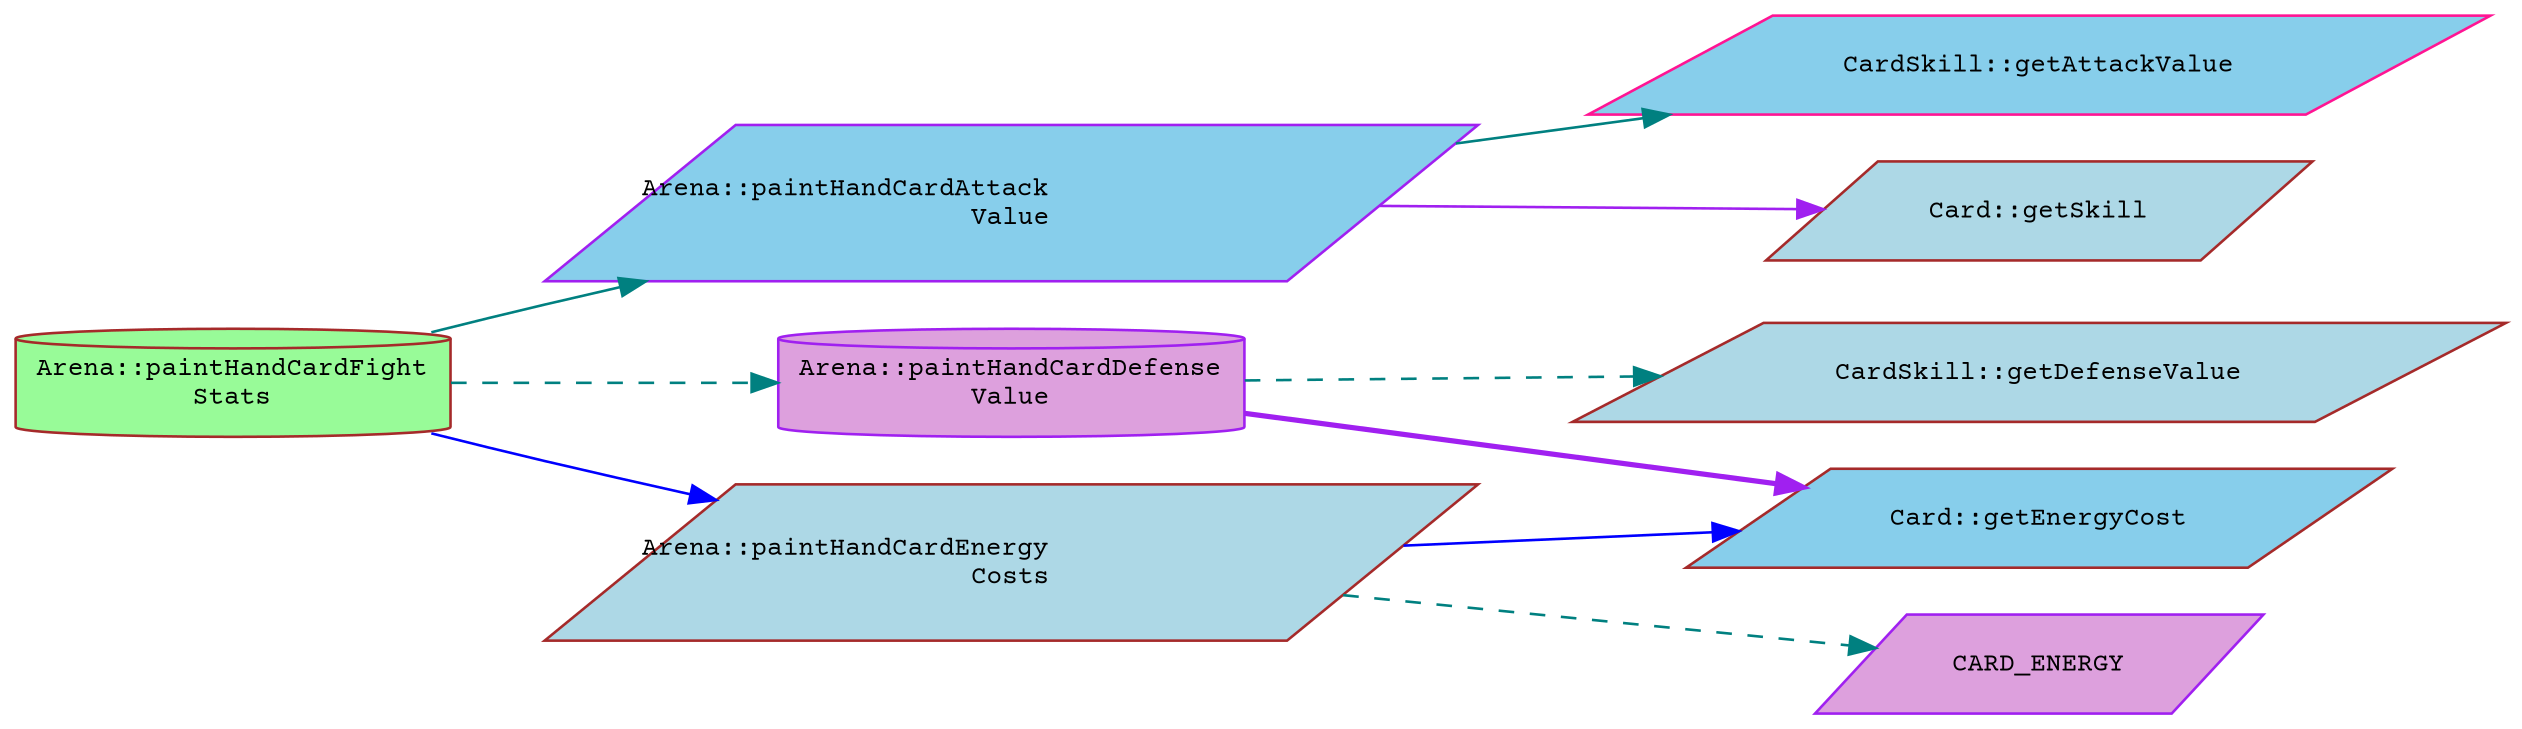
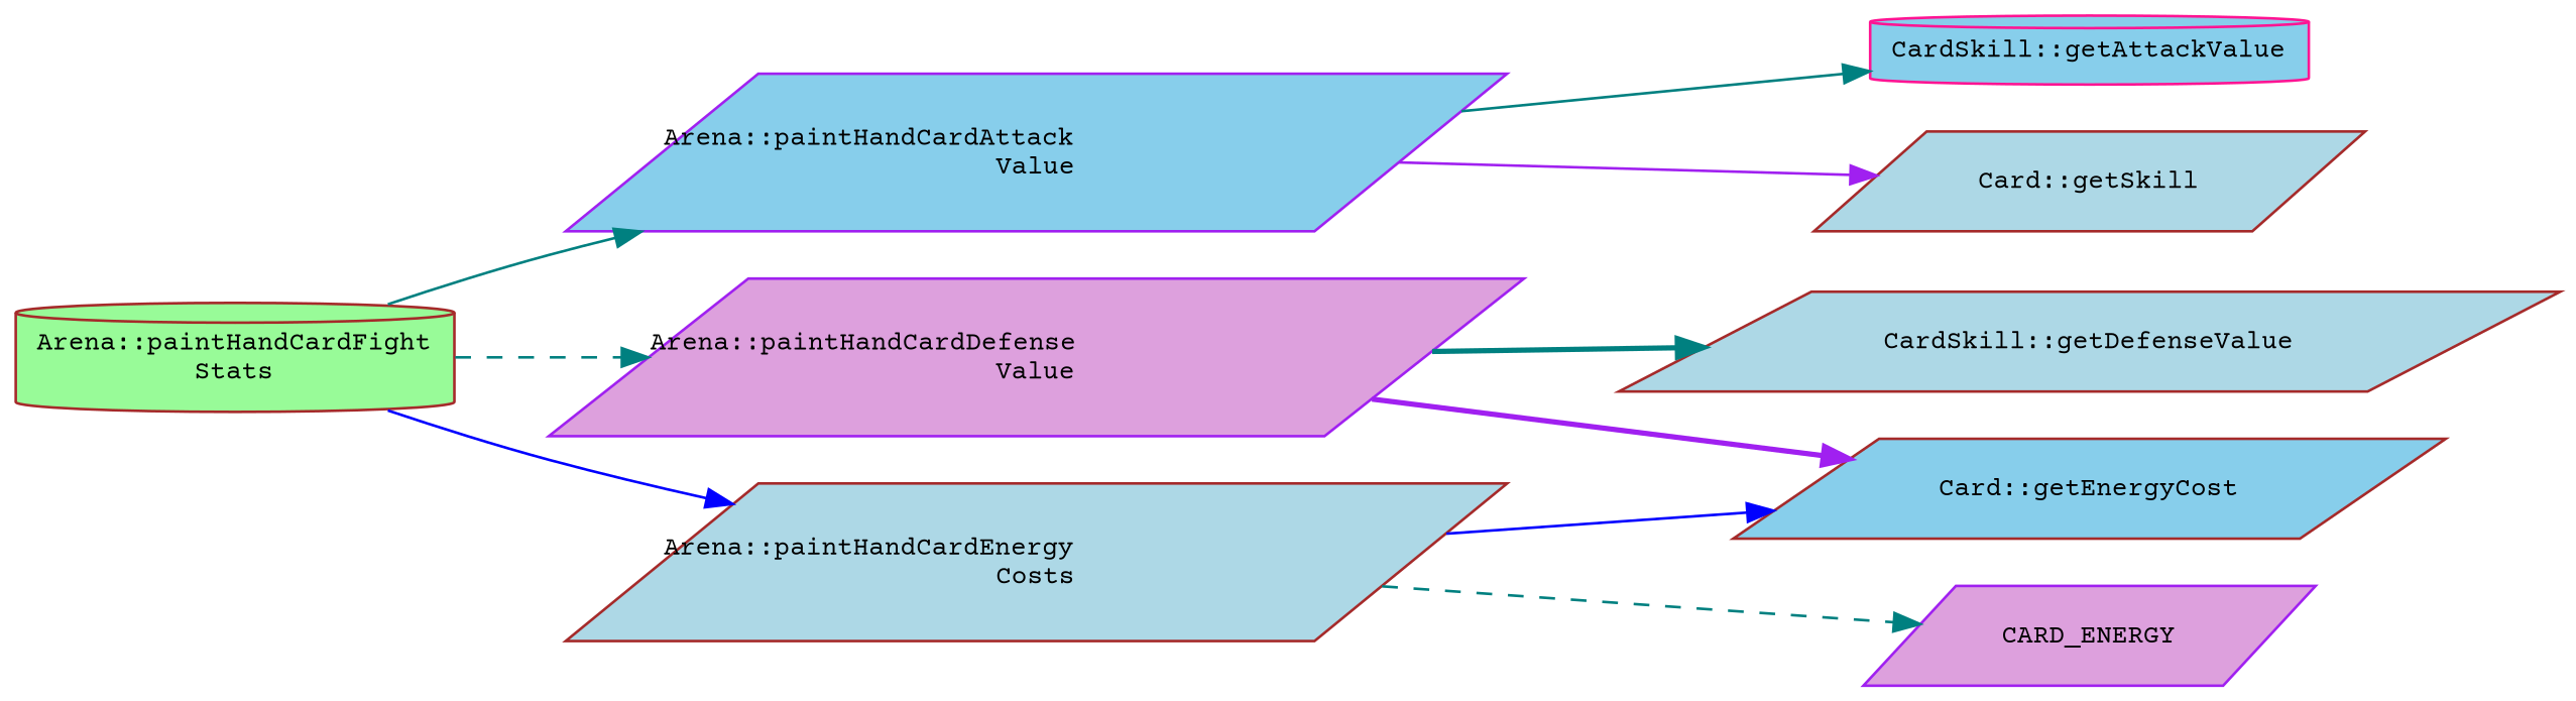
  digraph {
    fontname="Courier Prime"
    rankdir=LR
    node [color=brown fillcolor=skyblue fontname="Courier Prime" fontsize=10 shape=parallelogram style=filled]
    edge [color=teal fontname="Courier Prime" fontsize=10 labelfontname=Helvetica labelfontsize=10 style=solid]
    n1 [fillcolor=palegreen fontcolor=black height=0.2 label="Arena::paintHandCardFight\lStats" shape=cylinder width=0.4]
    n2 [color=purple height=0.2 label="Arena::paintHandCardAttack\lValue" width=0.4]
-   n3 [color=purple fillcolor=plum height=0.2 label="Arena::paintHandCardDefense\lValue" shape=cylinder width=0.4]
+   n3 [color=purple fillcolor=plum height=0.2 label="Arena::paintHandCardDefense\lValue" width=0.4]
    n4 [fillcolor=lightblue height=0.2 label="Arena::paintHandCardEnergy\lCosts" width=0.4]
-   n5 [color=deeppink height=0.2 label="CardSkill::getAttackValue" width=0.4]
+   n5 [color=deeppink height=0.2 label="CardSkill::getAttackValue" shape=cylinder width=0.4]
    n6 [fillcolor=lightblue height=0.2 label="Card::getSkill" width=0.4]
    n7 [fillcolor=lightblue height=0.2 label="CardSkill::getDefenseValue" width=0.4]
    n8 [height=0.2 label="Card::getEnergyCost" width=0.4]
    n9 [color=purple fillcolor=plum height=0.2 label=CARD_ENERGY width=0.4]
    n1 -> n2
    n1 -> n3 [style=dashed]
    n1 -> n4 [color=blue]
    n2 -> n5
    n2 -> n6 [color=purple]
-   n3 -> n7 [style=dashed]
+   n3 -> n7 [style=bold]
    n3 -> n8 [color=purple style=bold]
    n4 -> n8 [color=blue]
    n4 -> n9 [style=dashed]
  }
